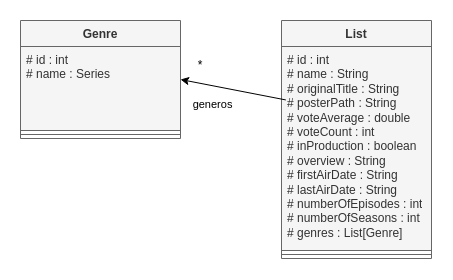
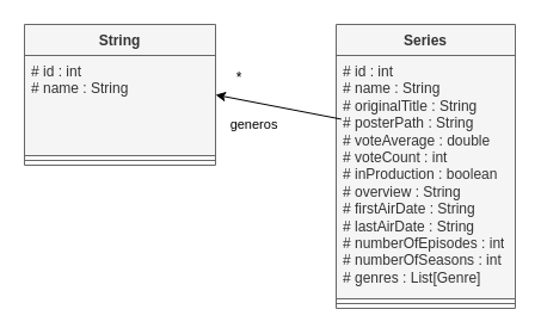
  <mxCell id="0" />
  <mxCell id="1" parent="0" />
- <mxCell id="2" value="List" style="swimlane;fontStyle=1;align=center;verticalAlign=top;childLayout=stackLayout;horizontal=1;startSize=26;horizontalStack=0;resizeParent=1;resizeParentMax=0;resizeLast=0;collapsible=1;marginBottom=0;whiteSpace=wrap;html=1;fillColor=#f5f5f5;strokeColor=#666666;fontColor=#333333;" parent="1" vertex="1"><mxGeometry x="281" y="20" width="150" height="238" as="geometry" /></mxCell>
+ <mxCell id="2" value="Series" style="swimlane;fontStyle=1;align=center;verticalAlign=top;childLayout=stackLayout;horizontal=1;startSize=26;horizontalStack=0;resizeParent=1;resizeParentMax=0;resizeLast=0;collapsible=1;marginBottom=0;whiteSpace=wrap;html=1;fillColor=#f5f5f5;strokeColor=#666666;fontColor=#333333;" parent="1" vertex="1"><mxGeometry x="281" y="20" width="150" height="238" as="geometry" /></mxCell>
  <mxCell id="3" value="# id : int&lt;div&gt;# name : String&lt;/div&gt;&lt;div&gt;# originalTitle : String&lt;/div&gt;&lt;div&gt;# posterPath : String&lt;/div&gt;&lt;div&gt;# voteAverage : double&amp;nbsp;&lt;/div&gt;&lt;div&gt;# voteCount : int&lt;/div&gt;&lt;div&gt;# inProduction : boolean&lt;/div&gt;&lt;div&gt;# overview : String&lt;/div&gt;&lt;div&gt;# firstAirDate : String&lt;/div&gt;&lt;div&gt;# lastAirDate : String&lt;/div&gt;&lt;div&gt;# numberOfEpisodes : int&lt;/div&gt;&lt;div&gt;#&amp;nbsp;&lt;span style=&quot;background-color: transparent; color: light-dark(rgb(51, 51, 51), rgb(193, 193, 193));&quot;&gt;numberOfSeasons : int&lt;/span&gt;&lt;/div&gt;&lt;div&gt;# genres : List[Genre]&lt;/div&gt;" style="text;strokeColor=#666666;fillColor=#f5f5f5;align=left;verticalAlign=top;spacingLeft=4;spacingRight=4;overflow=hidden;rotatable=0;points=[[0,0.5],[1,0.5]];portConstraint=eastwest;whiteSpace=wrap;html=1;fontColor=#333333;" parent="2" vertex="1"><mxGeometry y="26" width="150" height="204" as="geometry" /></mxCell>
  <mxCell id="4" value="" style="line;strokeWidth=1;fillColor=#f5f5f5;align=left;verticalAlign=middle;spacingTop=-1;spacingLeft=3;spacingRight=3;rotatable=0;labelPosition=right;points=[];portConstraint=eastwest;strokeColor=#666666;fontColor=#333333;" parent="2" vertex="1"><mxGeometry y="230" width="150" height="8" as="geometry" /></mxCell>
- <mxCell id="5" value="Genre" style="swimlane;fontStyle=1;align=center;verticalAlign=top;childLayout=stackLayout;horizontal=1;startSize=26;horizontalStack=0;resizeParent=1;resizeParentMax=0;resizeLast=0;collapsible=1;marginBottom=0;whiteSpace=wrap;html=1;fillColor=#f5f5f5;strokeColor=#666666;fontColor=#333333;" vertex="1" parent="1"><mxGeometry x="20" y="20" width="160" height="118" as="geometry" /></mxCell>
- <mxCell id="6" value="# id : int&lt;div&gt;# name : Series&lt;/div&gt;" style="text;strokeColor=#666666;fillColor=#f5f5f5;align=left;verticalAlign=top;spacingLeft=4;spacingRight=4;overflow=hidden;rotatable=0;points=[[0,0.5],[1,0.5]];portConstraint=eastwest;whiteSpace=wrap;html=1;fontColor=#333333;" vertex="1" parent="5"><mxGeometry y="26" width="160" height="84" as="geometry" /></mxCell>
+ <mxCell id="5" value="String" style="swimlane;fontStyle=1;align=center;verticalAlign=top;childLayout=stackLayout;horizontal=1;startSize=26;horizontalStack=0;resizeParent=1;resizeParentMax=0;resizeLast=0;collapsible=1;marginBottom=0;whiteSpace=wrap;html=1;fillColor=#f5f5f5;strokeColor=#666666;fontColor=#333333;" vertex="1" parent="1"><mxGeometry x="20" y="20" width="160" height="118" as="geometry" /></mxCell>
+ <mxCell id="6" value="# id : int&lt;div&gt;# name : String&lt;/div&gt;" style="text;strokeColor=#666666;fillColor=#f5f5f5;align=left;verticalAlign=top;spacingLeft=4;spacingRight=4;overflow=hidden;rotatable=0;points=[[0,0.5],[1,0.5]];portConstraint=eastwest;whiteSpace=wrap;html=1;fontColor=#333333;" vertex="1" parent="5"><mxGeometry y="26" width="160" height="84" as="geometry" /></mxCell>
  <mxCell id="7" value="" style="line;strokeWidth=1;fillColor=#f5f5f5;align=left;verticalAlign=middle;spacingTop=-1;spacingLeft=3;spacingRight=3;rotatable=0;labelPosition=right;points=[];portConstraint=eastwest;strokeColor=#666666;fontColor=#333333;" vertex="1" parent="5"><mxGeometry y="110" width="160" height="8" as="geometry" /></mxCell>
  <mxCell id="8" value="generos" style="endArrow=classic;html=1;rounded=0;exitX=0.029;exitY=0.262;exitDx=0;exitDy=0;exitPerimeter=0;entryX=1;entryY=0.5;entryDx=0;entryDy=0;" edge="1" parent="1" source="3" target="5"><mxGeometry x="0.324" y="18" width="50" height="50" relative="1" as="geometry"><mxPoint x="210" y="170" as="sourcePoint" /><mxPoint x="260" y="120" as="targetPoint" /><mxPoint as="offset" /></mxGeometry></mxCell>
  <mxCell id="9" value="*" style="text;html=1;whiteSpace=wrap;strokeColor=none;fillColor=none;align=center;verticalAlign=middle;rounded=0;" vertex="1" parent="1"><mxGeometry x="170" y="50" width="60" height="30" as="geometry" /></mxCell>
